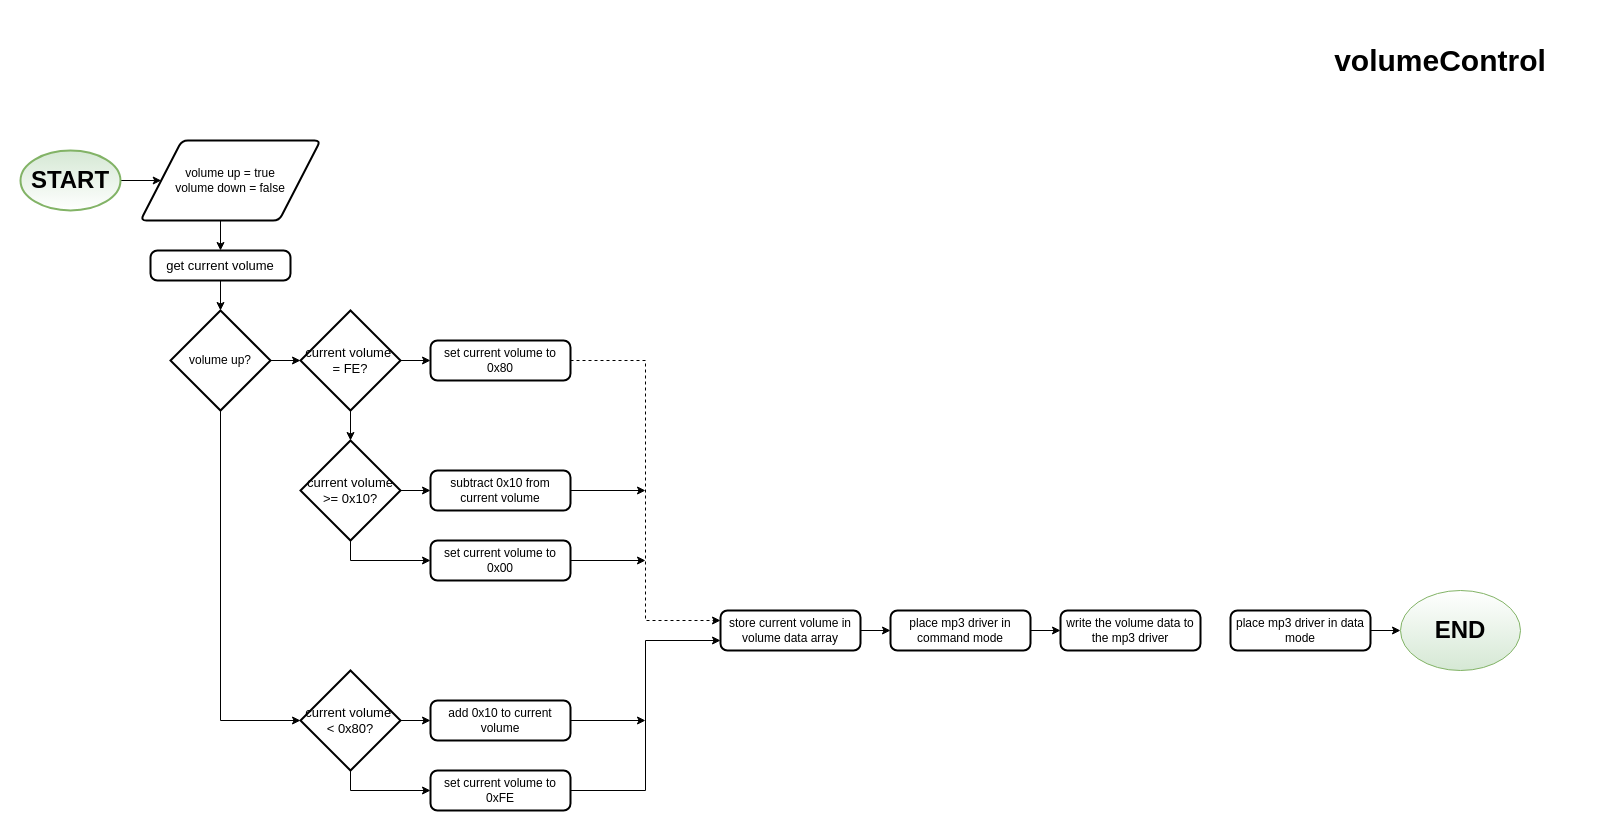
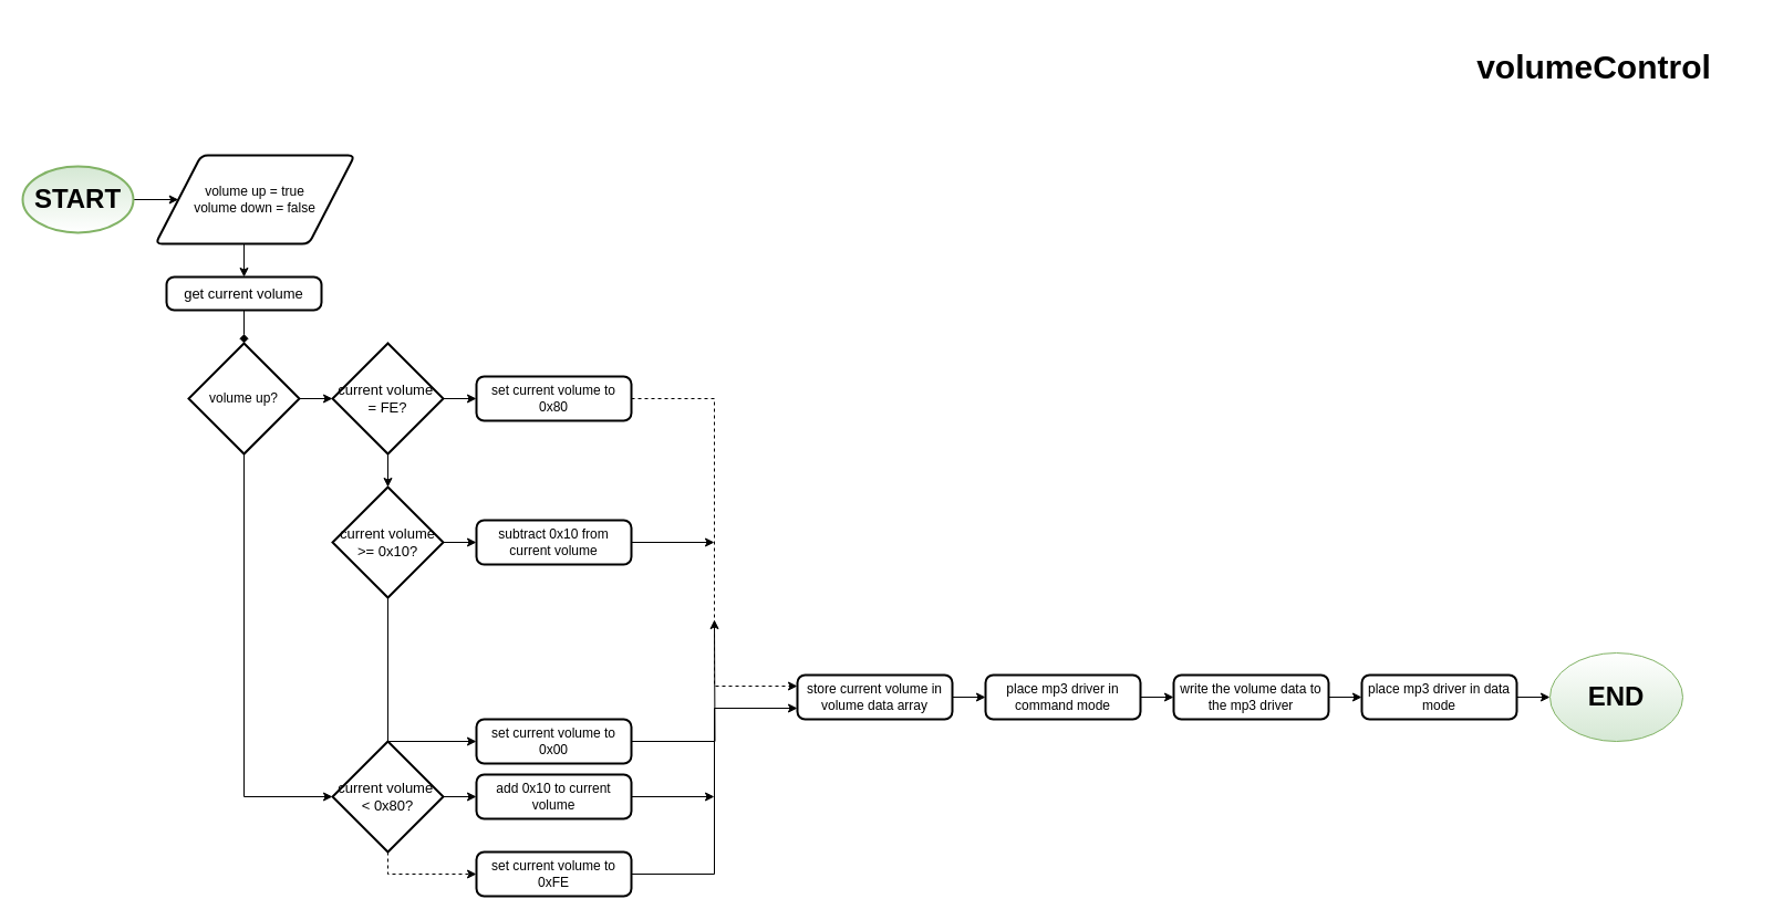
  <mxCell id="0" />
  <mxCell id="1" parent="0" />
  <mxCell id="2" value="" style="group" vertex="1" connectable="0" parent="1"><mxGeometry x="20" y="140" width="1500" height="670" as="geometry" /></mxCell>
  <mxCell id="3" value="volume up = true&lt;br&gt;volume down = false" style="shape=parallelogram;html=1;strokeWidth=2;perimeter=parallelogramPerimeter;whiteSpace=wrap;rounded=1;arcSize=12;size=0.23;" vertex="1" parent="2"><mxGeometry x="120" width="180" height="80" as="geometry" /></mxCell>
  <mxCell id="4" value="volume up?" style="strokeWidth=2;html=1;shape=mxgraph.flowchart.decision;whiteSpace=wrap;" vertex="1" parent="2"><mxGeometry x="150" y="170" width="100" height="100" as="geometry" /></mxCell>
  <mxCell id="5" value="current volume&amp;nbsp; = FE?" style="strokeWidth=2;html=1;shape=mxgraph.flowchart.decision;whiteSpace=wrap;fontSize=13;" vertex="1" parent="2"><mxGeometry x="280" y="170" width="100" height="100" as="geometry" /></mxCell>
  <mxCell id="6" style="edgeStyle=orthogonalEdgeStyle;rounded=0;orthogonalLoop=1;jettySize=auto;html=1;exitX=1;exitY=0.5;exitDx=0;exitDy=0;exitPerimeter=0;entryX=0;entryY=0.5;entryDx=0;entryDy=0;entryPerimeter=0;" edge="1" parent="2" source="4" target="5"><mxGeometry relative="1" as="geometry" /></mxCell>
  <mxCell id="7" value="current volume &amp;gt;= 0x10?" style="strokeWidth=2;html=1;shape=mxgraph.flowchart.decision;whiteSpace=wrap;fontSize=13;" vertex="1" parent="2"><mxGeometry x="280" y="300" width="100" height="100" as="geometry" /></mxCell>
  <mxCell id="8" style="edgeStyle=orthogonalEdgeStyle;rounded=0;orthogonalLoop=1;jettySize=auto;html=1;exitX=0.5;exitY=1;exitDx=0;exitDy=0;exitPerimeter=0;entryX=0.5;entryY=0;entryDx=0;entryDy=0;entryPerimeter=0;" edge="1" parent="2" source="5" target="7"><mxGeometry relative="1" as="geometry" /></mxCell>
  <mxCell id="9" value="set current volume to 0x80" style="rounded=1;whiteSpace=wrap;html=1;absoluteArcSize=1;arcSize=14;strokeWidth=2;" vertex="1" parent="2"><mxGeometry x="410" y="200" width="140" height="40" as="geometry" /></mxCell>
  <mxCell id="10" style="edgeStyle=orthogonalEdgeStyle;rounded=0;orthogonalLoop=1;jettySize=auto;html=1;exitX=1;exitY=0.5;exitDx=0;exitDy=0;exitPerimeter=0;entryX=0;entryY=0.5;entryDx=0;entryDy=0;" edge="1" parent="2" source="5" target="9"><mxGeometry relative="1" as="geometry" /></mxCell>
  <mxCell id="11" style="edgeStyle=orthogonalEdgeStyle;rounded=0;orthogonalLoop=1;jettySize=auto;html=1;exitX=1;exitY=0.5;exitDx=0;exitDy=0;" edge="1" parent="2" source="12"><mxGeometry relative="1" as="geometry"><mxPoint x="625" y="350" as="targetPoint" /></mxGeometry></mxCell>
  <mxCell id="12" value="subtract 0x10 from current volume" style="rounded=1;whiteSpace=wrap;html=1;absoluteArcSize=1;arcSize=14;strokeWidth=2;" vertex="1" parent="2"><mxGeometry x="410" y="330" width="140" height="40" as="geometry" /></mxCell>
  <mxCell id="13" style="edgeStyle=orthogonalEdgeStyle;rounded=0;orthogonalLoop=1;jettySize=auto;html=1;exitX=1;exitY=0.5;exitDx=0;exitDy=0;exitPerimeter=0;entryX=0;entryY=0.5;entryDx=0;entryDy=0;" edge="1" parent="2" source="7" target="12"><mxGeometry relative="1" as="geometry" /></mxCell>
  <mxCell id="14" style="edgeStyle=orthogonalEdgeStyle;rounded=0;orthogonalLoop=1;jettySize=auto;html=1;exitX=1;exitY=0.5;exitDx=0;exitDy=0;" edge="1" parent="2" source="15"><mxGeometry relative="1" as="geometry"><mxPoint x="625" y="420" as="targetPoint" /></mxGeometry></mxCell>
- <mxCell id="15" value="set current volume to 0x00" style="rounded=1;whiteSpace=wrap;html=1;absoluteArcSize=1;arcSize=14;strokeWidth=2;" vertex="1" parent="2"><mxGeometry x="410" y="400" width="140" height="40" as="geometry" /></mxCell>
+ <mxCell id="15" value="set current volume to 0x00" style="rounded=1;whiteSpace=wrap;html=1;absoluteArcSize=1;arcSize=14;strokeWidth=2;" vertex="1" parent="2"><mxGeometry x="410" y="510" width="140" height="40" as="geometry" /></mxCell>
  <mxCell id="16" style="edgeStyle=orthogonalEdgeStyle;rounded=0;orthogonalLoop=1;jettySize=auto;html=1;exitX=0.5;exitY=1;exitDx=0;exitDy=0;exitPerimeter=0;entryX=0;entryY=0.5;entryDx=0;entryDy=0;" edge="1" parent="2" source="7" target="15"><mxGeometry relative="1" as="geometry" /></mxCell>
  <mxCell id="17" value="current volume&amp;nbsp; &amp;lt; 0x80?" style="strokeWidth=2;html=1;shape=mxgraph.flowchart.decision;whiteSpace=wrap;fontSize=13;" vertex="1" parent="2"><mxGeometry x="280" y="530" width="100" height="100" as="geometry" /></mxCell>
  <mxCell id="18" style="edgeStyle=orthogonalEdgeStyle;rounded=0;orthogonalLoop=1;jettySize=auto;html=1;exitX=0.5;exitY=1;exitDx=0;exitDy=0;exitPerimeter=0;entryX=0;entryY=0.5;entryDx=0;entryDy=0;entryPerimeter=0;" edge="1" parent="2" source="4" target="17"><mxGeometry relative="1" as="geometry" /></mxCell>
  <mxCell id="19" style="edgeStyle=orthogonalEdgeStyle;rounded=0;orthogonalLoop=1;jettySize=auto;html=1;exitX=1;exitY=0.5;exitDx=0;exitDy=0;" edge="1" parent="2" source="20"><mxGeometry relative="1" as="geometry"><mxPoint x="625" y="580" as="targetPoint" /></mxGeometry></mxCell>
  <mxCell id="20" value="add 0x10 to current volume" style="rounded=1;whiteSpace=wrap;html=1;absoluteArcSize=1;arcSize=14;strokeWidth=2;" vertex="1" parent="2"><mxGeometry x="410" y="560" width="140" height="40" as="geometry" /></mxCell>
  <mxCell id="21" style="edgeStyle=orthogonalEdgeStyle;rounded=0;orthogonalLoop=1;jettySize=auto;html=1;exitX=1;exitY=0.5;exitDx=0;exitDy=0;exitPerimeter=0;entryX=0;entryY=0.5;entryDx=0;entryDy=0;" edge="1" parent="2" source="17" target="20"><mxGeometry relative="1" as="geometry" /></mxCell>
  <mxCell id="22" value="set current volume to 0xFE" style="rounded=1;whiteSpace=wrap;html=1;absoluteArcSize=1;arcSize=14;strokeWidth=2;" vertex="1" parent="2"><mxGeometry x="410" y="630" width="140" height="40" as="geometry" /></mxCell>
- <mxCell id="23" style="edgeStyle=orthogonalEdgeStyle;rounded=0;orthogonalLoop=1;jettySize=auto;html=1;exitX=0.5;exitY=1;exitDx=0;exitDy=0;exitPerimeter=0;entryX=0;entryY=0.5;entryDx=0;entryDy=0;" edge="1" parent="2" source="17" target="22"><mxGeometry relative="1" as="geometry" /></mxCell>
+ <mxCell id="23" style="edgeStyle=orthogonalEdgeStyle;rounded=0;orthogonalLoop=1;jettySize=auto;html=1;exitX=0.5;exitY=1;exitDx=0;exitDy=0;exitPerimeter=0;entryX=0;entryY=0.5;entryDx=0;entryDy=0;dashed=1;" edge="1" parent="2" source="17" target="22"><mxGeometry relative="1" as="geometry" /></mxCell>
  <mxCell id="24" value="store current volume in volume data array" style="rounded=1;whiteSpace=wrap;html=1;absoluteArcSize=1;arcSize=14;strokeWidth=2;" vertex="1" parent="2"><mxGeometry x="700" y="470" width="140" height="40" as="geometry" /></mxCell>
  <mxCell id="25" style="edgeStyle=orthogonalEdgeStyle;rounded=0;orthogonalLoop=1;jettySize=auto;html=1;exitX=1;exitY=0.5;exitDx=0;exitDy=0;entryX=0;entryY=0.25;entryDx=0;entryDy=0;dashed=1;" edge="1" parent="2" source="9" target="24"><mxGeometry relative="1" as="geometry" /></mxCell>
  <mxCell id="26" style="edgeStyle=orthogonalEdgeStyle;rounded=0;orthogonalLoop=1;jettySize=auto;html=1;exitX=1;exitY=0.5;exitDx=0;exitDy=0;entryX=0;entryY=0.75;entryDx=0;entryDy=0;" edge="1" parent="2" source="22" target="24"><mxGeometry relative="1" as="geometry" /></mxCell>
  <mxCell id="27" value="place mp3 driver in command mode" style="rounded=1;whiteSpace=wrap;html=1;absoluteArcSize=1;arcSize=14;strokeWidth=2;" vertex="1" parent="2"><mxGeometry x="870" y="470" width="140" height="40" as="geometry" /></mxCell>
  <mxCell id="28" style="edgeStyle=orthogonalEdgeStyle;rounded=0;orthogonalLoop=1;jettySize=auto;html=1;exitX=1;exitY=0.5;exitDx=0;exitDy=0;entryX=0;entryY=0.5;entryDx=0;entryDy=0;" edge="1" parent="2" source="24" target="27"><mxGeometry relative="1" as="geometry" /></mxCell>
  <mxCell id="29" value="place mp3 driver in data mode" style="rounded=1;whiteSpace=wrap;html=1;absoluteArcSize=1;arcSize=14;strokeWidth=2;" vertex="1" parent="2"><mxGeometry x="1210" y="470" width="140" height="40" as="geometry" /></mxCell>
+ <mxCell id="30" style="edgeStyle=orthogonalEdgeStyle;rounded=0;orthogonalLoop=1;jettySize=auto;html=1;exitX=1;exitY=0.5;exitDx=0;exitDy=0;entryX=0;entryY=0.5;entryDx=0;entryDy=0;" edge="1" parent="2" source="31" target="29"><mxGeometry relative="1" as="geometry" /></mxCell>
  <mxCell id="31" value="write the volume data to the mp3 driver" style="rounded=1;whiteSpace=wrap;html=1;absoluteArcSize=1;arcSize=14;strokeWidth=2;" vertex="1" parent="2"><mxGeometry x="1040" y="470" width="140" height="40" as="geometry" /></mxCell>
  <mxCell id="32" style="edgeStyle=orthogonalEdgeStyle;rounded=0;orthogonalLoop=1;jettySize=auto;html=1;exitX=1;exitY=0.5;exitDx=0;exitDy=0;entryX=0;entryY=0.5;entryDx=0;entryDy=0;" edge="1" parent="2" source="27" target="31"><mxGeometry relative="1" as="geometry" /></mxCell>
  <mxCell id="33" value="&lt;b&gt;&lt;font style=&quot;font-size: 24px&quot;&gt;END&lt;/font&gt;&lt;/b&gt;" style="ellipse;whiteSpace=wrap;html=1;fillColor=#d5e8d4;strokeColor=#82b366;gradientColor=#ffffff;gradientDirection=north;" vertex="1" parent="2"><mxGeometry x="1380" y="450" width="120" height="80" as="geometry" /></mxCell>
  <mxCell id="34" style="edgeStyle=orthogonalEdgeStyle;rounded=0;orthogonalLoop=1;jettySize=auto;html=1;exitX=1;exitY=0.5;exitDx=0;exitDy=0;entryX=0;entryY=0.5;entryDx=0;entryDy=0;fontSize=13;" edge="1" parent="2" source="29" target="33"><mxGeometry relative="1" as="geometry" /></mxCell>
  <mxCell id="35" style="edgeStyle=orthogonalEdgeStyle;rounded=0;orthogonalLoop=1;jettySize=auto;html=1;exitX=1;exitY=0.5;exitDx=0;exitDy=0;exitPerimeter=0;entryX=0;entryY=0.5;entryDx=0;entryDy=0;fontSize=13;" edge="1" parent="2" source="36" target="3"><mxGeometry relative="1" as="geometry" /></mxCell>
  <mxCell id="36" value="&lt;b&gt;&lt;font style=&quot;font-size: 24px&quot;&gt;START&lt;/font&gt;&lt;/b&gt;" style="strokeWidth=2;html=1;shape=mxgraph.flowchart.start_1;whiteSpace=wrap;fontSize=13;fillColor=#d5e8d4;strokeColor=#82b366;gradientColor=#ffffff;" vertex="1" parent="2"><mxGeometry y="10" width="100" height="60" as="geometry" /></mxCell>
- <mxCell id="37" style="edgeStyle=orthogonalEdgeStyle;rounded=0;orthogonalLoop=1;jettySize=auto;html=1;exitX=0.5;exitY=1;exitDx=0;exitDy=0;entryX=0.5;entryY=0;entryDx=0;entryDy=0;entryPerimeter=0;fontSize=13;" edge="1" parent="2" source="38" target="4"><mxGeometry relative="1" as="geometry" /></mxCell>
+ <mxCell id="37" style="edgeStyle=orthogonalEdgeStyle;rounded=0;orthogonalLoop=1;jettySize=auto;html=1;exitX=0.5;exitY=1;exitDx=0;exitDy=0;entryX=0.5;entryY=0;entryDx=0;entryDy=0;entryPerimeter=0;fontSize=13;endArrow=diamond;" edge="1" parent="2" source="38" target="4"><mxGeometry relative="1" as="geometry" /></mxCell>
  <mxCell id="38" value="get current volume" style="rounded=1;whiteSpace=wrap;html=1;absoluteArcSize=1;arcSize=14;strokeWidth=2;gradientColor=#ffffff;fontSize=13;" vertex="1" parent="2"><mxGeometry x="130" y="110" width="140" height="30" as="geometry" /></mxCell>
  <mxCell id="39" style="edgeStyle=orthogonalEdgeStyle;rounded=0;orthogonalLoop=1;jettySize=auto;html=1;exitX=0.5;exitY=1;exitDx=0;exitDy=0;entryX=0.5;entryY=0;entryDx=0;entryDy=0;fontSize=13;" edge="1" parent="2" source="3" target="38"><mxGeometry relative="1" as="geometry"><Array as="points"><mxPoint x="200" y="80" /></Array></mxGeometry></mxCell>
  <mxCell id="40" value="&lt;b&gt;&lt;font style=&quot;font-size: 30px&quot;&gt;volumeControl&lt;/font&gt;&lt;/b&gt;" style="text;html=1;strokeColor=none;fillColor=none;align=center;verticalAlign=middle;whiteSpace=wrap;rounded=0;fontSize=13;" vertex="1" parent="1"><mxGeometry x="1300" y="20" width="280" height="80" as="geometry" /></mxCell>
